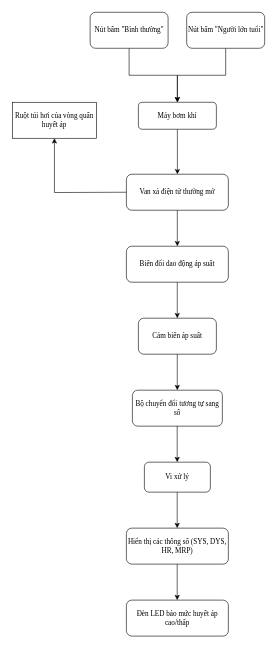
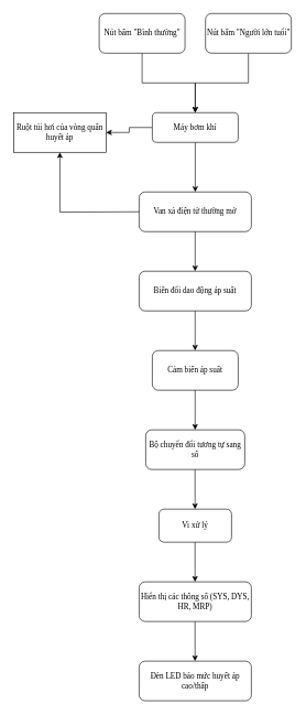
  <mxCell id="0" />
  <mxCell id="1" parent="0" />
+ <mxCell id="2" style="edgeStyle=orthogonalEdgeStyle;rounded=0;orthogonalLoop=1;jettySize=auto;html=1;fontFamily=Times New Roman;" parent="1" source="5" target="3" edge="1"><mxGeometry relative="1" as="geometry"><mxPoint x="284" y="210" as="sourcePoint" /></mxGeometry></mxCell>
  <mxCell id="3" value="Ruột túi hơi của vòng quấn huyết áp" style="whiteSpace=wrap;html=1;fontSize=12;glass=0;strokeWidth=1;shadow=0;fontFamily=Times New Roman;rounded=0;" parent="1" vertex="1"><mxGeometry x="20" y="170" width="140" height="60" as="geometry" /></mxCell>
  <mxCell id="4" style="edgeStyle=orthogonalEdgeStyle;rounded=0;orthogonalLoop=1;jettySize=auto;html=1;entryX=0.5;entryY=0;entryDx=0;entryDy=0;fontFamily=Times New Roman;" parent="1" source="5" target="6" edge="1"><mxGeometry relative="1" as="geometry" /></mxCell>
  <mxCell id="5" value="Máy bơm khí" style="rounded=1;whiteSpace=wrap;html=1;fontFamily=Times New Roman;" parent="1" vertex="1"><mxGeometry x="230" y="170" width="130" height="45" as="geometry" /></mxCell>
  <mxCell id="6" value="  Van xả điện tử thường mở" style="rounded=1;whiteSpace=wrap;html=1;fontFamily=Times New Roman;" parent="1" vertex="1"><mxGeometry x="210" y="290" width="170" height="60" as="geometry" /></mxCell>
  <mxCell id="7" style="edgeStyle=orthogonalEdgeStyle;rounded=0;orthogonalLoop=1;jettySize=auto;html=1;entryX=0.5;entryY=1;entryDx=0;entryDy=0;fontFamily=Times New Roman;" parent="1" target="3" edge="1"><mxGeometry relative="1" as="geometry"><mxPoint x="90" y="319.55" as="targetPoint" /><mxPoint x="210" y="320" as="sourcePoint" /></mxGeometry></mxCell>
  <mxCell id="8" value="  Cảm biến áp suất" style="rounded=1;whiteSpace=wrap;html=1;fontFamily=Times New Roman;" parent="1" vertex="1"><mxGeometry x="230" y="530" width="130" height="60" as="geometry" /></mxCell>
  <mxCell id="9" value="  Biến đổi dao động áp suất" style="rounded=1;whiteSpace=wrap;html=1;fontFamily=Times New Roman;" parent="1" vertex="1"><mxGeometry x="210" y="410" width="170" height="60" as="geometry" /></mxCell>
  <mxCell id="10" value="   Bộ chuyển đổi tương tự sang số" style="rounded=1;whiteSpace=wrap;html=1;fontFamily=Times New Roman;" parent="1" vertex="1"><mxGeometry x="220" y="650" width="150" height="60" as="geometry" /></mxCell>
  <mxCell id="11" value="   Vi xử lý" style="rounded=1;whiteSpace=wrap;html=1;fontFamily=Times New Roman;" parent="1" vertex="1"><mxGeometry x="240" y="770" width="110" height="50" as="geometry" /></mxCell>
  <mxCell id="12" value="   Hiển thị các thông số (SYS, DYS, HR, MRP)" style="rounded=1;whiteSpace=wrap;html=1;fontFamily=Times New Roman;" parent="1" vertex="1"><mxGeometry x="210" y="880" width="170" height="60" as="geometry" /></mxCell>
  <mxCell id="13" value="   Đèn LED báo mức huyết áp cao/thấp" style="rounded=1;whiteSpace=wrap;html=1;fontFamily=Times New Roman;" parent="1" vertex="1"><mxGeometry x="210" y="1000" width="170" height="60" as="geometry" /></mxCell>
  <mxCell id="14" style="edgeStyle=orthogonalEdgeStyle;rounded=0;orthogonalLoop=1;jettySize=auto;html=1;entryX=0.5;entryY=0;entryDx=0;entryDy=0;fontFamily=Times New Roman;" parent="1" edge="1"><mxGeometry relative="1" as="geometry"><mxPoint x="294.85" y="350" as="sourcePoint" /><mxPoint x="294.85" y="410" as="targetPoint" /></mxGeometry></mxCell>
  <mxCell id="15" style="edgeStyle=orthogonalEdgeStyle;rounded=0;orthogonalLoop=1;jettySize=auto;html=1;entryX=0.5;entryY=0;entryDx=0;entryDy=0;fontFamily=Times New Roman;" parent="1" edge="1"><mxGeometry relative="1" as="geometry"><mxPoint x="294.81" y="470" as="sourcePoint" /><mxPoint x="294.81" y="530" as="targetPoint" /></mxGeometry></mxCell>
  <mxCell id="16" style="edgeStyle=orthogonalEdgeStyle;rounded=0;orthogonalLoop=1;jettySize=auto;html=1;entryX=0.5;entryY=0;entryDx=0;entryDy=0;fontFamily=Times New Roman;" parent="1" edge="1"><mxGeometry relative="1" as="geometry"><mxPoint x="294.81" y="590" as="sourcePoint" /><mxPoint x="294.81" y="650" as="targetPoint" /></mxGeometry></mxCell>
  <mxCell id="17" style="edgeStyle=orthogonalEdgeStyle;rounded=0;orthogonalLoop=1;jettySize=auto;html=1;entryX=0.5;entryY=0;entryDx=0;entryDy=0;fontFamily=Times New Roman;" parent="1" edge="1"><mxGeometry relative="1" as="geometry"><mxPoint x="294.69" y="710" as="sourcePoint" /><mxPoint x="294.69" y="770" as="targetPoint" /></mxGeometry></mxCell>
  <mxCell id="18" style="edgeStyle=orthogonalEdgeStyle;rounded=0;orthogonalLoop=1;jettySize=auto;html=1;entryX=0.5;entryY=0;entryDx=0;entryDy=0;fontFamily=Times New Roman;" parent="1" edge="1"><mxGeometry relative="1" as="geometry"><mxPoint x="294.69" y="820" as="sourcePoint" /><mxPoint x="294.69" y="880" as="targetPoint" /></mxGeometry></mxCell>
  <mxCell id="19" style="edgeStyle=orthogonalEdgeStyle;rounded=0;orthogonalLoop=1;jettySize=auto;html=1;entryX=0.5;entryY=0;entryDx=0;entryDy=0;fontFamily=Times New Roman;" parent="1" edge="1"><mxGeometry relative="1" as="geometry"><mxPoint x="294.69" y="940" as="sourcePoint" /><mxPoint x="294.69" y="1000" as="targetPoint" /></mxGeometry></mxCell>
  <mxCell id="20" style="edgeStyle=orthogonalEdgeStyle;rounded=0;orthogonalLoop=1;jettySize=auto;html=1;fontFamily=Times New Roman;" parent="1" source="21" target="5" edge="1"><mxGeometry relative="1" as="geometry" /></mxCell>
  <mxCell id="21" value="Nút bấm &quot;Bình thường&quot;" style="rounded=1;whiteSpace=wrap;html=1;fontFamily=Times New Roman;" parent="1" vertex="1"><mxGeometry x="149.5" y="20" width="130" height="60" as="geometry" /></mxCell>
  <mxCell id="22" style="edgeStyle=orthogonalEdgeStyle;rounded=0;orthogonalLoop=1;jettySize=auto;html=1;entryX=0.5;entryY=0;entryDx=0;entryDy=0;fontFamily=Times New Roman;" parent="1" source="23" target="5" edge="1"><mxGeometry relative="1" as="geometry" /></mxCell>
  <mxCell id="23" value="Nút bấm &quot;Người lớn tuổi&quot;" style="rounded=1;whiteSpace=wrap;html=1;fontFamily=Times New Roman;" parent="1" vertex="1"><mxGeometry x="310.5" y="20" width="130" height="60" as="geometry" /></mxCell>
